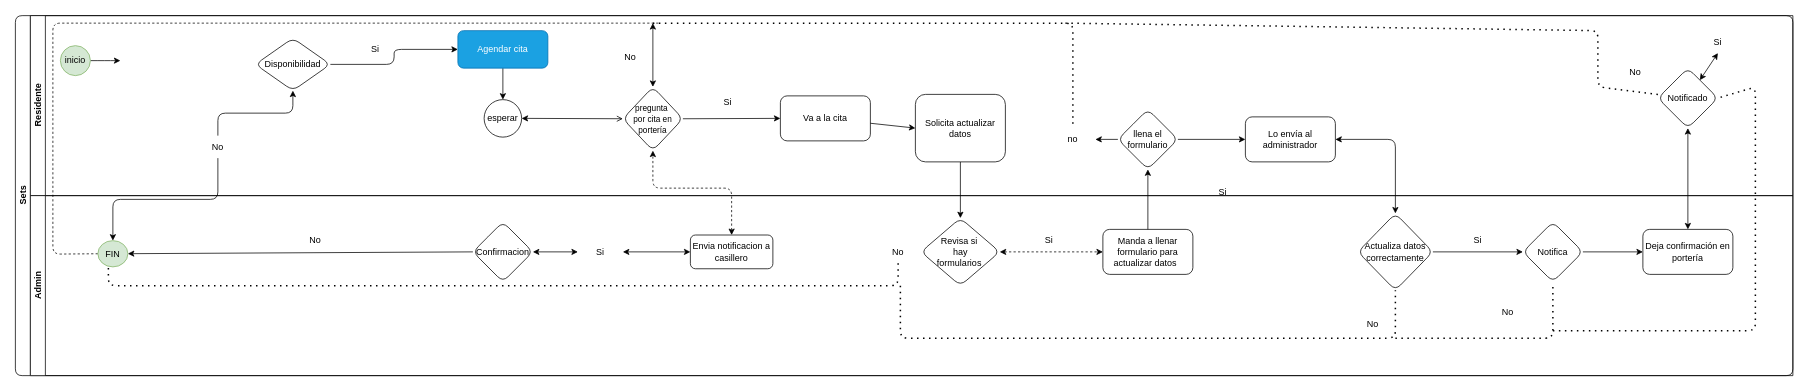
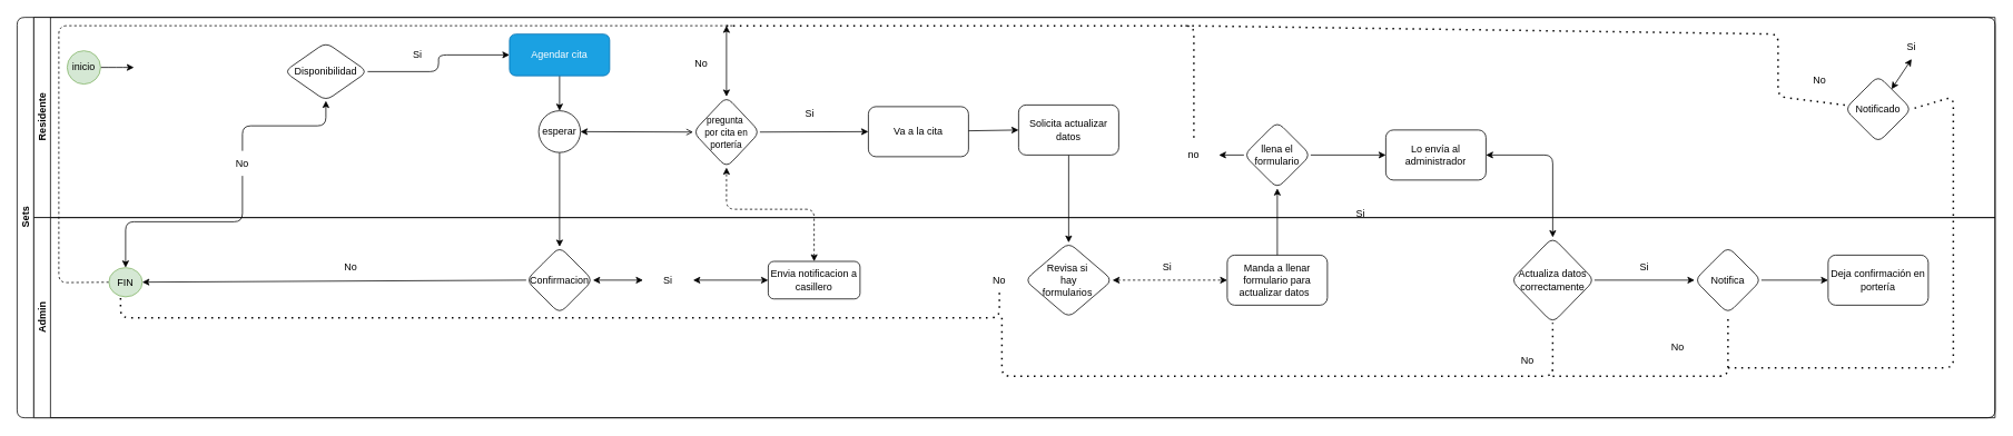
  <mxCell id="0" />
  <mxCell id="1" parent="0" />
  <mxCell id="2" value="Sets&lt;br&gt;" style="swimlane;html=1;childLayout=stackLayout;resizeParent=1;resizeParentMax=0;horizontal=0;startSize=20;horizontalStack=0;rounded=1;" vertex="1" parent="1"><mxGeometry x="20" y="20" width="2370" height="480" as="geometry" /></mxCell>
+ <mxCell id="3" value="" style="edgeStyle=orthogonalEdgeStyle;rounded=1;orthogonalLoop=1;jettySize=auto;html=1;" edge="1" parent="2" source="19" target="44"><mxGeometry relative="1" as="geometry" /></mxCell>
  <mxCell id="4" value="" style="endArrow=classic;startArrow=classic;html=1;rounded=1;entryX=0.5;entryY=1;entryDx=0;entryDy=0;dashed=1;" edge="1" parent="2" source="48" target="20"><mxGeometry width="50" height="50" relative="1" as="geometry"><mxPoint x="960" y="270" as="sourcePoint" /><mxPoint x="960" y="190" as="targetPoint" /><Array as="points"><mxPoint x="955" y="230" /><mxPoint x="850" y="230" /></Array></mxGeometry></mxCell>
  <mxCell id="5" value="" style="edgeStyle=orthogonalEdgeStyle;rounded=1;orthogonalLoop=1;jettySize=auto;html=1;" edge="1" parent="2" source="26" target="50"><mxGeometry relative="1" as="geometry" /></mxCell>
  <mxCell id="6" style="edgeStyle=orthogonalEdgeStyle;rounded=1;orthogonalLoop=1;jettySize=auto;html=1;exitX=0.5;exitY=1;exitDx=0;exitDy=0;entryX=0.5;entryY=0;entryDx=0;entryDy=0;" edge="1" parent="2" source="15" target="53"><mxGeometry relative="1" as="geometry" /></mxCell>
  <mxCell id="7" value="" style="endArrow=none;dashed=1;html=1;rounded=1;exitX=0;exitY=0.5;exitDx=0;exitDy=0;" edge="1" parent="2" source="53"><mxGeometry width="50" height="50" relative="1" as="geometry"><mxPoint x="110" y="307.5" as="sourcePoint" /><mxPoint x="860" y="10" as="targetPoint" /><Array as="points"><mxPoint x="50" y="318" /><mxPoint x="50" y="198" /><mxPoint x="50" y="10" /></Array></mxGeometry></mxCell>
  <mxCell id="8" value="" style="endArrow=classic;startArrow=classic;html=1;rounded=1;exitX=1;exitY=0.5;exitDx=0;exitDy=0;" edge="1" parent="2" source="28" target="57"><mxGeometry width="50" height="50" relative="1" as="geometry"><mxPoint x="1840" y="330" as="sourcePoint" /><mxPoint x="1840" y="275" as="targetPoint" /><Array as="points"><mxPoint x="1840" y="165" /></Array></mxGeometry></mxCell>
  <mxCell id="9" value="Residente" style="swimlane;html=1;startSize=20;horizontal=0;rounded=1;arcSize=0;" vertex="1" parent="2"><mxGeometry x="20" width="2350" height="240" as="geometry" /></mxCell>
  <mxCell id="10" value="" style="edgeStyle=orthogonalEdgeStyle;rounded=1;orthogonalLoop=1;jettySize=auto;html=1;" edge="1" parent="9" source="11"><mxGeometry relative="1" as="geometry"><mxPoint x="120" y="60" as="targetPoint" /></mxGeometry></mxCell>
  <mxCell id="11" value="inicio" style="ellipse;whiteSpace=wrap;html=1;fillColor=#d5e8d4;strokeColor=#82b366;rounded=1;" vertex="1" parent="9"><mxGeometry x="40" y="40" width="40" height="40" as="geometry" /></mxCell>
  <mxCell id="12" value="" style="edgeStyle=orthogonalEdgeStyle;rounded=1;orthogonalLoop=1;jettySize=auto;html=1;entryX=0;entryY=0.5;entryDx=0;entryDy=0;" edge="1" parent="9" source="13" target="18"><mxGeometry relative="1" as="geometry" /></mxCell>
  <mxCell id="13" value="Disponibilidad&lt;br&gt;" style="rhombus;whiteSpace=wrap;html=1;rounded=1;" vertex="1" parent="9"><mxGeometry x="300" y="30" width="100" height="70" as="geometry" /></mxCell>
  <mxCell id="14" style="edgeStyle=orthogonalEdgeStyle;rounded=1;orthogonalLoop=1;jettySize=auto;html=1;exitX=0.5;exitY=0;exitDx=0;exitDy=0;entryX=0.5;entryY=1;entryDx=0;entryDy=0;" edge="1" parent="9" source="15" target="13"><mxGeometry relative="1" as="geometry" /></mxCell>
  <mxCell id="15" value="No" style="text;html=1;align=center;verticalAlign=middle;whiteSpace=wrap;rounded=1;" vertex="1" parent="9"><mxGeometry x="220" y="160" width="60" height="30" as="geometry" /></mxCell>
  <mxCell id="16" value="Si" style="text;html=1;align=center;verticalAlign=middle;whiteSpace=wrap;rounded=1;" vertex="1" parent="9"><mxGeometry x="430" y="30" width="60" height="30" as="geometry" /></mxCell>
  <mxCell id="17" value="" style="edgeStyle=orthogonalEdgeStyle;rounded=1;orthogonalLoop=1;jettySize=auto;html=1;entryX=0.5;entryY=0;entryDx=0;entryDy=0;" edge="1" parent="9" source="18" target="19"><mxGeometry relative="1" as="geometry"><mxPoint x="630" y="110" as="targetPoint" /></mxGeometry></mxCell>
  <mxCell id="18" value="Agendar cita&lt;br&gt;" style="rounded=1;whiteSpace=wrap;html=1;fillColor=#1ba1e2;fontColor=#ffffff;strokeColor=#006EAF;" vertex="1" parent="9"><mxGeometry x="570" y="20" width="120" height="50" as="geometry" /></mxCell>
  <mxCell id="19" value="esperar" style="ellipse;whiteSpace=wrap;html=1;aspect=fixed;rounded=1;" vertex="1" parent="9"><mxGeometry x="605" y="112" width="50" height="50" as="geometry" /></mxCell>
  <mxCell id="20" value="&lt;font style=&quot;font-size: 11px;&quot;&gt;pregunta&amp;nbsp;&lt;/font&gt;&lt;div&gt;&lt;font style=&quot;font-size: 11px;&quot;&gt;por cita en portería&lt;/font&gt;&lt;/div&gt;" style="rhombus;whiteSpace=wrap;html=1;rounded=1;" vertex="1" parent="9"><mxGeometry x="790" y="95" width="80" height="85" as="geometry" /></mxCell>
  <mxCell id="21" value="Va a la cita" style="rounded=1;whiteSpace=wrap;html=1;" vertex="1" parent="9"><mxGeometry x="1000" y="107" width="120" height="60" as="geometry" /></mxCell>
  <mxCell id="22" value="" style="endArrow=open;startArrow=classic;html=1;rounded=1;exitX=1;exitY=0.5;exitDx=0;exitDy=0;entryX=0;entryY=0.5;entryDx=0;entryDy=0;" edge="1" parent="9" source="19" target="20"><mxGeometry width="50" height="50" relative="1" as="geometry"><mxPoint x="730" y="170" as="sourcePoint" /><mxPoint x="780" y="120" as="targetPoint" /></mxGeometry></mxCell>
  <mxCell id="23" value="No" style="text;html=1;align=center;verticalAlign=middle;whiteSpace=wrap;rounded=1;" vertex="1" parent="9"><mxGeometry x="770" y="40" width="60" height="30" as="geometry" /></mxCell>
  <mxCell id="24" value="" style="endArrow=classic;startArrow=classic;html=1;rounded=1;exitX=0.5;exitY=0;exitDx=0;exitDy=0;" edge="1" parent="9" source="20"><mxGeometry width="50" height="50" relative="1" as="geometry"><mxPoint x="570" y="-20" as="sourcePoint" /><mxPoint x="830" y="10" as="targetPoint" /></mxGeometry></mxCell>
  <mxCell id="25" value="Si" style="text;html=1;align=center;verticalAlign=middle;whiteSpace=wrap;rounded=1;" vertex="1" parent="9"><mxGeometry x="900" y="100" width="60" height="30" as="geometry" /></mxCell>
- <mxCell id="26" value="Solicita actualizar datos" style="rounded=1;whiteSpace=wrap;html=1;" vertex="1" parent="9"><mxGeometry x="1180" y="105" width="120" height="90" as="geometry" /></mxCell>
+ <mxCell id="26" value="Solicita actualizar datos" style="rounded=1;whiteSpace=wrap;html=1;" vertex="1" parent="9"><mxGeometry x="1180" y="105" width="120" height="60" as="geometry" /></mxCell>
  <mxCell id="27" value="" style="endArrow=classic;html=1;rounded=1;entryX=0;entryY=0.5;entryDx=0;entryDy=0;" edge="1" parent="9" source="21" target="26"><mxGeometry width="50" height="50" relative="1" as="geometry"><mxPoint x="1370" y="230" as="sourcePoint" /><mxPoint x="1170" y="140" as="targetPoint" /></mxGeometry></mxCell>
  <mxCell id="28" value="Lo envía al administrador" style="whiteSpace=wrap;html=1;rounded=1;" vertex="1" parent="9"><mxGeometry x="1620" y="135" width="120" height="60" as="geometry" /></mxCell>
  <mxCell id="29" value="Si&lt;br&gt;" style="text;html=1;align=center;verticalAlign=middle;whiteSpace=wrap;rounded=1;" vertex="1" parent="9"><mxGeometry x="1560" y="220" width="60" height="30" as="geometry" /></mxCell>
  <mxCell id="30" value="" style="endArrow=none;dashed=1;html=1;dashPattern=1 3;strokeWidth=2;rounded=1;entryX=0.5;entryY=0;entryDx=0;entryDy=0;" edge="1" parent="9" target="31"><mxGeometry width="50" height="50" relative="1" as="geometry"><mxPoint x="830" y="10" as="sourcePoint" /><mxPoint x="1470" y="120" as="targetPoint" /><Array as="points"><mxPoint x="1390" y="10" /></Array></mxGeometry></mxCell>
  <mxCell id="31" value="no" style="text;html=1;align=center;verticalAlign=middle;whiteSpace=wrap;rounded=1;" vertex="1" parent="9"><mxGeometry x="1360" y="150" width="60" height="30" as="geometry" /></mxCell>
  <mxCell id="32" value="" style="endArrow=classic;html=1;rounded=1;exitX=1;exitY=0.5;exitDx=0;exitDy=0;entryX=0;entryY=0.5;entryDx=0;entryDy=0;" edge="1" parent="9" source="20" target="21"><mxGeometry width="50" height="50" relative="1" as="geometry"><mxPoint x="920" y="180" as="sourcePoint" /><mxPoint x="970" y="130" as="targetPoint" /></mxGeometry></mxCell>
  <mxCell id="33" value="Notificado" style="rhombus;whiteSpace=wrap;html=1;rounded=1;" vertex="1" parent="9"><mxGeometry x="2170" y="70" width="80" height="80" as="geometry" /></mxCell>
  <mxCell id="34" value="No" style="text;html=1;align=center;verticalAlign=middle;whiteSpace=wrap;rounded=0;" vertex="1" parent="9"><mxGeometry x="2110" y="60" width="60" height="30" as="geometry" /></mxCell>
  <mxCell id="35" value="" style="endArrow=none;dashed=1;html=1;dashPattern=1 3;strokeWidth=2;rounded=1;entryX=1;entryY=0.5;entryDx=0;entryDy=0;" edge="1" parent="9" target="33"><mxGeometry width="50" height="50" relative="1" as="geometry"><mxPoint x="2030" y="420" as="sourcePoint" /><mxPoint x="2340" y="140" as="targetPoint" /><Array as="points"><mxPoint x="2300" y="420" /><mxPoint x="2300" y="95" /></Array></mxGeometry></mxCell>
  <mxCell id="36" value="" style="endArrow=none;dashed=1;html=1;dashPattern=1 3;strokeWidth=2;rounded=1;" edge="1" parent="9" target="33"><mxGeometry width="50" height="50" relative="1" as="geometry"><mxPoint x="1380" y="10" as="sourcePoint" /><mxPoint x="1840" y="10" as="targetPoint" /><Array as="points"><mxPoint x="2090" y="20" /><mxPoint x="2090" y="95" /></Array></mxGeometry></mxCell>
  <mxCell id="37" value="" style="endArrow=classic;startArrow=classic;html=1;rounded=0;entryX=0.5;entryY=1;entryDx=0;entryDy=0;" edge="1" parent="9" source="33" target="38"><mxGeometry width="50" height="50" relative="1" as="geometry"><mxPoint x="2336" y="186" as="sourcePoint" /><mxPoint x="2460" y="140" as="targetPoint" /><Array as="points" /></mxGeometry></mxCell>
  <mxCell id="38" value="Si" style="text;html=1;align=center;verticalAlign=middle;whiteSpace=wrap;rounded=0;" vertex="1" parent="9"><mxGeometry x="2220" y="20" width="60" height="30" as="geometry" /></mxCell>
  <mxCell id="39" value="llena el formulario" style="rhombus;whiteSpace=wrap;html=1;rounded=1;" vertex="1" parent="9"><mxGeometry x="1450" y="125" width="80" height="80" as="geometry" /></mxCell>
  <mxCell id="40" value="" style="edgeStyle=orthogonalEdgeStyle;rounded=1;orthogonalLoop=1;jettySize=auto;html=1;" edge="1" parent="9" source="39" target="28"><mxGeometry relative="1" as="geometry" /></mxCell>
  <mxCell id="41" value="" style="endArrow=classic;html=1;rounded=1;entryX=1;entryY=0.5;entryDx=0;entryDy=0;exitX=0;exitY=0.5;exitDx=0;exitDy=0;" edge="1" parent="9" source="39" target="31"><mxGeometry width="50" height="50" relative="1" as="geometry"><mxPoint x="1360" y="260" as="sourcePoint" /><mxPoint x="1410" y="210" as="targetPoint" /><Array as="points" /></mxGeometry></mxCell>
- <mxCell id="42" value="" style="endArrow=classic;startArrow=classic;html=1;rounded=0;entryX=0.5;entryY=0;entryDx=0;entryDy=0;" edge="1" parent="2" source="33" target="65"><mxGeometry width="50" height="50" relative="1" as="geometry"><mxPoint x="2170" y="330" as="sourcePoint" /><mxPoint x="2220" y="280" as="targetPoint" /></mxGeometry></mxCell>
  <mxCell id="43" value="Admin" style="swimlane;html=1;startSize=20;horizontal=0;rounded=1;arcSize=0;" vertex="1" parent="2"><mxGeometry x="20" y="240" width="2350" height="240" as="geometry" /></mxCell>
  <mxCell id="44" value="Confirmacion" style="rhombus;whiteSpace=wrap;html=1;rounded=1;" vertex="1" parent="43"><mxGeometry x="590" y="35" width="80" height="80" as="geometry" /></mxCell>
  <mxCell id="45" value="No" style="text;html=1;align=center;verticalAlign=middle;whiteSpace=wrap;rounded=1;" vertex="1" parent="43"><mxGeometry x="350" y="45" width="60" height="30" as="geometry" /></mxCell>
  <mxCell id="46" value="Si" style="text;html=1;align=center;verticalAlign=middle;whiteSpace=wrap;rounded=1;" vertex="1" parent="43"><mxGeometry x="730" y="60" width="60" height="30" as="geometry" /></mxCell>
  <mxCell id="47" value="" style="endArrow=classic;startArrow=classic;html=1;rounded=1;exitX=1;exitY=0.5;exitDx=0;exitDy=0;entryX=0;entryY=0.5;entryDx=0;entryDy=0;" edge="1" parent="43" source="44" target="46"><mxGeometry width="50" height="50" relative="1" as="geometry"><mxPoint x="850" y="100" as="sourcePoint" /><mxPoint x="900" y="50" as="targetPoint" /></mxGeometry></mxCell>
  <mxCell id="48" value="Envia notificacion a casillero" style="rounded=1;whiteSpace=wrap;html=1;" vertex="1" parent="43"><mxGeometry x="880" y="52.5" width="110" height="45" as="geometry" /></mxCell>
  <mxCell id="49" value="" style="endArrow=classic;startArrow=classic;html=1;rounded=1;entryX=0;entryY=0.5;entryDx=0;entryDy=0;exitX=1;exitY=0.5;exitDx=0;exitDy=0;" edge="1" parent="43" source="46" target="48"><mxGeometry width="50" height="50" relative="1" as="geometry"><mxPoint x="840" y="20" as="sourcePoint" /><mxPoint x="890" y="-30" as="targetPoint" /></mxGeometry></mxCell>
  <mxCell id="50" value="Revisa si&amp;nbsp;&lt;div&gt;hay&lt;/div&gt;&lt;div&gt;formularios&amp;nbsp;&lt;/div&gt;" style="rhombus;whiteSpace=wrap;html=1;rounded=1;" vertex="1" parent="43"><mxGeometry x="1187.5" y="30" width="105" height="90" as="geometry" /></mxCell>
  <mxCell id="51" value="Si&amp;nbsp;" style="text;html=1;align=center;verticalAlign=middle;whiteSpace=wrap;rounded=1;" vertex="1" parent="43"><mxGeometry x="1330" y="45" width="60" height="30" as="geometry" /></mxCell>
  <mxCell id="52" value="No" style="text;html=1;align=center;verticalAlign=middle;whiteSpace=wrap;rounded=1;" vertex="1" parent="43"><mxGeometry x="1127" y="60" width="60" height="30" as="geometry" /></mxCell>
  <mxCell id="53" value="FIN" style="ellipse;whiteSpace=wrap;html=1;fillColor=#d5e8d4;strokeColor=#82b366;rounded=1;" vertex="1" parent="43"><mxGeometry x="90" y="60" width="40" height="35" as="geometry" /></mxCell>
  <mxCell id="54" value="" style="endArrow=none;dashed=1;html=1;dashPattern=1 3;strokeWidth=2;rounded=1;entryX=0.5;entryY=1;entryDx=0;entryDy=0;exitX=0.5;exitY=1;exitDx=0;exitDy=0;" edge="1" parent="43" source="52"><mxGeometry width="50" height="50" relative="1" as="geometry"><mxPoint x="1166" y="90" as="sourcePoint" /><mxPoint x="104" y="95" as="targetPoint" /><Array as="points"><mxPoint x="1157" y="120" /><mxPoint x="104" y="120" /></Array></mxGeometry></mxCell>
  <mxCell id="55" value="Manda a llenar formulario para actualizar datos&amp;nbsp;&amp;nbsp;" style="rounded=1;whiteSpace=wrap;html=1;" vertex="1" parent="43"><mxGeometry x="1430" y="45" width="120" height="60" as="geometry" /></mxCell>
  <mxCell id="56" value="" style="endArrow=classic;startArrow=classic;html=1;rounded=1;exitX=1;exitY=0.5;exitDx=0;exitDy=0;entryX=0;entryY=0.5;entryDx=0;entryDy=0;dashed=1;" edge="1" parent="43" source="50" target="55"><mxGeometry width="50" height="50" relative="1" as="geometry"><mxPoint x="1250" y="210" as="sourcePoint" /><mxPoint x="1300" y="160" as="targetPoint" /></mxGeometry></mxCell>
  <mxCell id="57" value="Actualiza datos correctamente" style="rhombus;whiteSpace=wrap;html=1;rounded=1;" vertex="1" parent="43"><mxGeometry x="1770" y="23.75" width="100" height="102.5" as="geometry" /></mxCell>
  <mxCell id="58" value="" style="endArrow=none;dashed=1;html=1;dashPattern=1 3;strokeWidth=2;rounded=1;entryX=0.5;entryY=1;entryDx=0;entryDy=0;" edge="1" parent="43" target="57"><mxGeometry width="50" height="50" relative="1" as="geometry"><mxPoint x="1160" y="120" as="sourcePoint" /><mxPoint x="2040" y="190" as="targetPoint" /><Array as="points"><mxPoint x="1160" y="190" /><mxPoint x="1820" y="190" /></Array></mxGeometry></mxCell>
  <mxCell id="59" value="No" style="text;html=1;align=center;verticalAlign=middle;whiteSpace=wrap;rounded=1;" vertex="1" parent="43"><mxGeometry x="1760" y="157" width="60" height="30" as="geometry" /></mxCell>
  <mxCell id="60" value="Notifica" style="rhombus;whiteSpace=wrap;html=1;rounded=1;" vertex="1" parent="43"><mxGeometry x="1990" y="35" width="80" height="80" as="geometry" /></mxCell>
  <mxCell id="61" value="Si" style="text;html=1;align=center;verticalAlign=middle;whiteSpace=wrap;rounded=0;" vertex="1" parent="43"><mxGeometry x="1900" y="45" width="60" height="30" as="geometry" /></mxCell>
  <mxCell id="62" value="" style="endArrow=classic;html=1;rounded=1;exitX=1;exitY=0.5;exitDx=0;exitDy=0;" edge="1" parent="43" source="57" target="60"><mxGeometry width="50" height="50" relative="1" as="geometry"><mxPoint x="2120" y="140" as="sourcePoint" /><mxPoint x="2170" y="90" as="targetPoint" /></mxGeometry></mxCell>
  <mxCell id="63" value="No" style="text;html=1;align=center;verticalAlign=middle;whiteSpace=wrap;rounded=0;" vertex="1" parent="43"><mxGeometry x="1940" y="140" width="60" height="30" as="geometry" /></mxCell>
  <mxCell id="64" value="" style="endArrow=none;dashed=1;html=1;dashPattern=1 3;strokeWidth=2;rounded=1;entryX=0.5;entryY=1;entryDx=0;entryDy=0;exitX=1;exitY=1;exitDx=0;exitDy=0;" edge="1" parent="43"><mxGeometry width="50" height="50" relative="1" as="geometry"><mxPoint x="1820" y="190" as="sourcePoint" /><mxPoint x="2030" y="116" as="targetPoint" /><Array as="points"><mxPoint x="2030" y="190" /></Array></mxGeometry></mxCell>
  <mxCell id="65" value="Deja confirmación en portería" style="rounded=1;whiteSpace=wrap;html=1;" vertex="1" parent="43"><mxGeometry x="2150" y="45" width="120" height="60" as="geometry" /></mxCell>
  <mxCell id="66" value="" style="endArrow=classic;html=1;rounded=1;" edge="1" parent="43" source="60" target="65"><mxGeometry width="50" height="50" relative="1" as="geometry"><mxPoint x="2090" y="110" as="sourcePoint" /><mxPoint x="2140" y="60" as="targetPoint" /></mxGeometry></mxCell>
  <mxCell id="67" value="" style="endArrow=classic;html=1;rounded=0;exitX=0;exitY=0.5;exitDx=0;exitDy=0;" edge="1" parent="43" source="44" target="53"><mxGeometry width="50" height="50" relative="1" as="geometry"><mxPoint x="480" y="30" as="sourcePoint" /><mxPoint x="380" y="30" as="targetPoint" /><Array as="points" /></mxGeometry></mxCell>
  <mxCell id="68" value="" style="edgeStyle=orthogonalEdgeStyle;rounded=1;orthogonalLoop=1;jettySize=auto;html=1;" edge="1" parent="2" source="55" target="39"><mxGeometry relative="1" as="geometry" /></mxCell>
